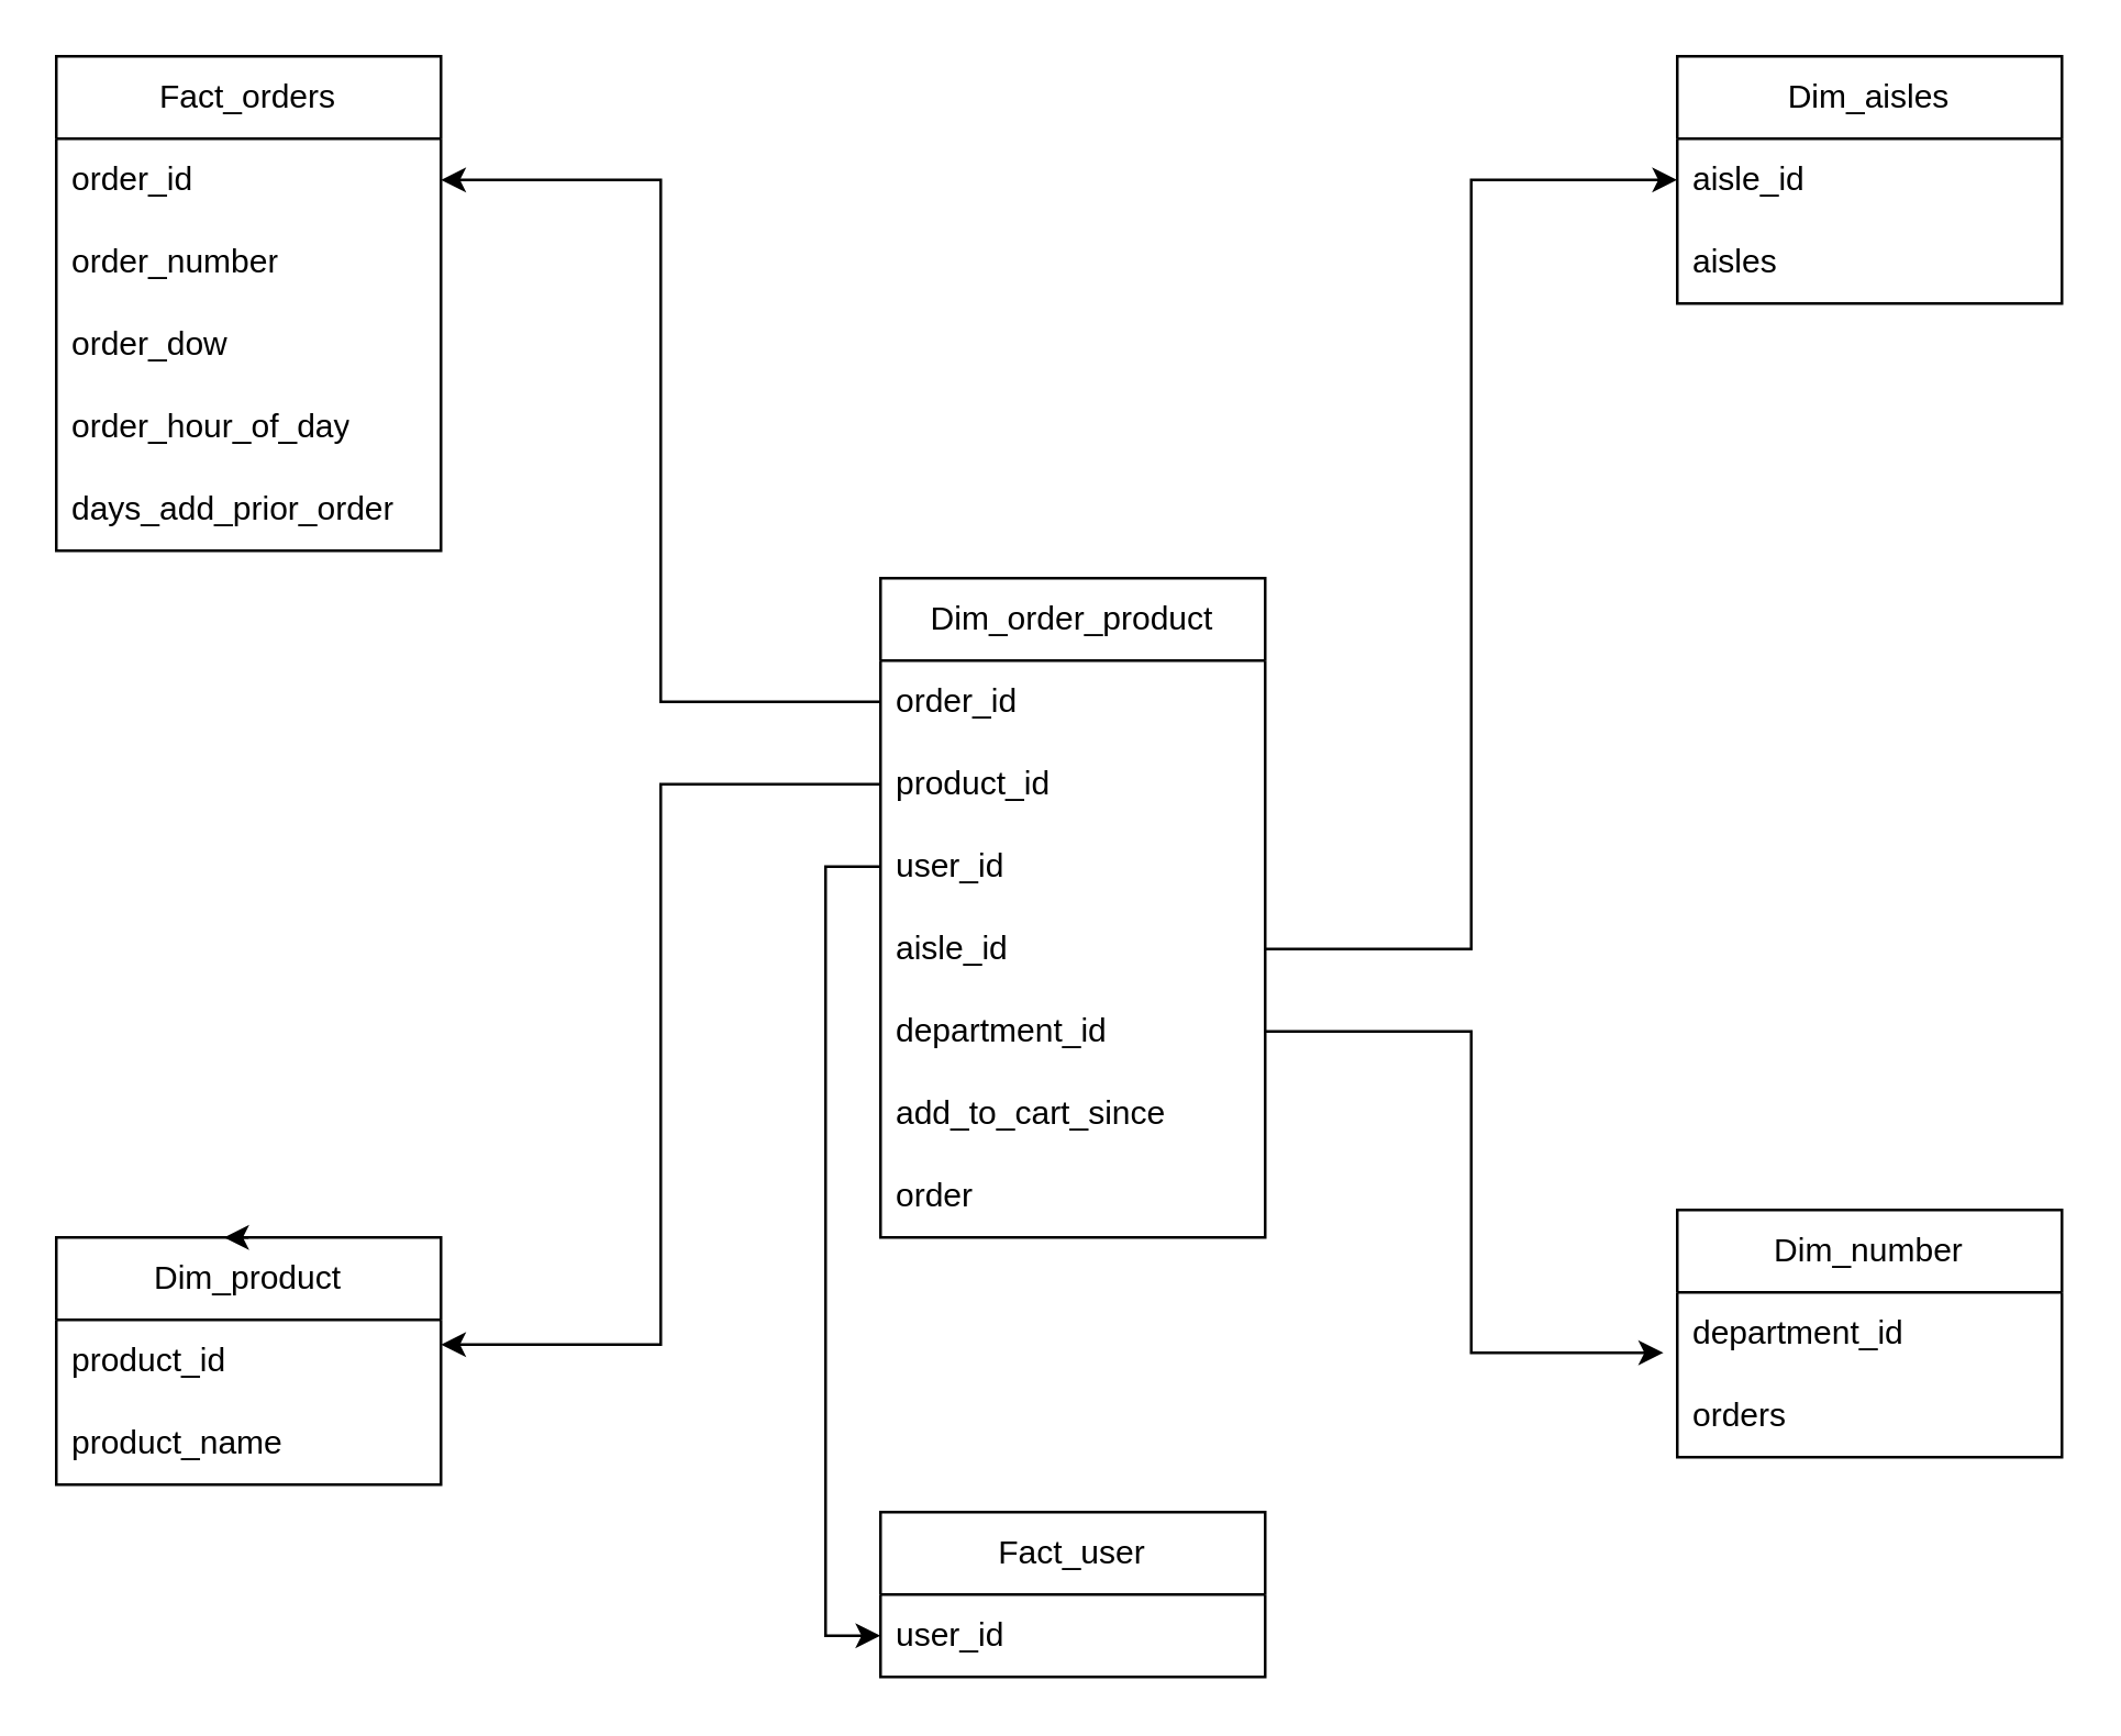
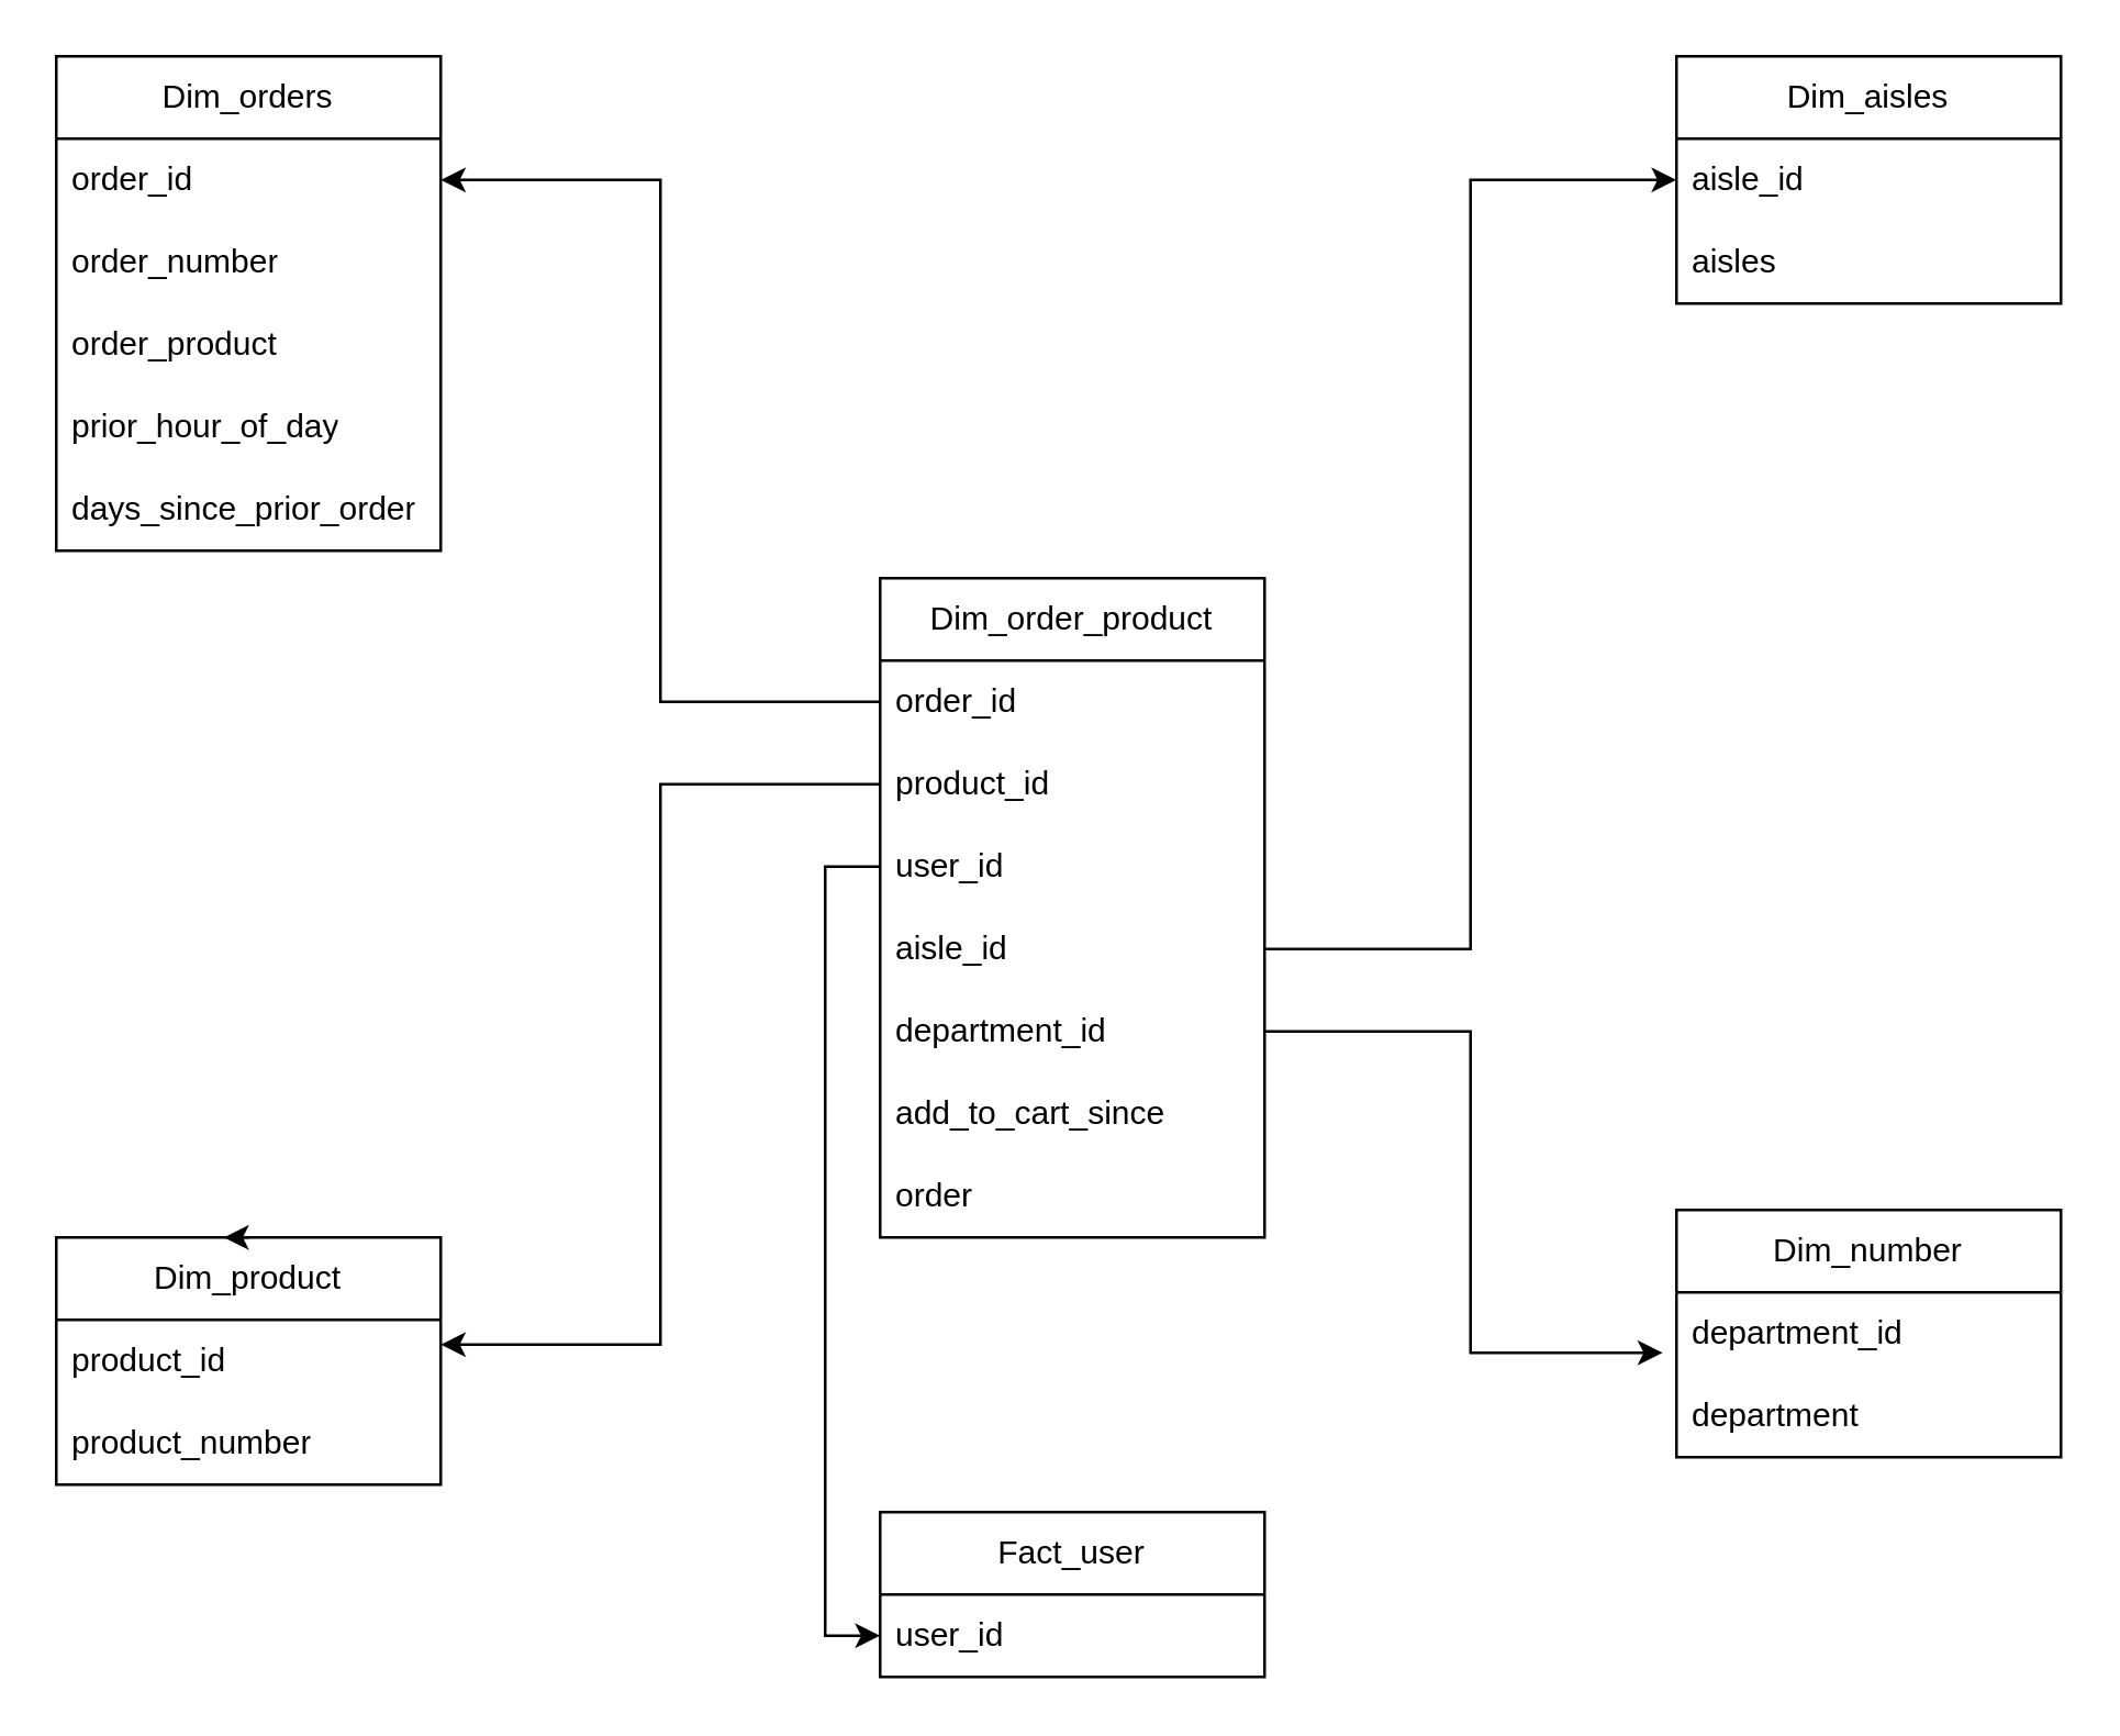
  <mxCell id="0" />
  <mxCell id="1" parent="0" />
  <mxCell id="2" value="Fact_user" style="swimlane;fontStyle=0;childLayout=stackLayout;horizontal=1;startSize=30;horizontalStack=0;resizeParent=1;resizeParentMax=0;resizeLast=0;collapsible=1;marginBottom=0;whiteSpace=wrap;html=1;" vertex="1" parent="1"><mxGeometry x="320" y="550" width="140" height="60" as="geometry" /></mxCell>
  <mxCell id="3" value="user_id" style="text;strokeColor=none;fillColor=none;align=left;verticalAlign=middle;spacingLeft=4;spacingRight=4;overflow=hidden;points=[[0,0.5],[1,0.5]];portConstraint=eastwest;rotatable=0;whiteSpace=wrap;html=1;" vertex="1" parent="2"><mxGeometry y="30" width="140" height="30" as="geometry" /></mxCell>
  <mxCell id="4" value="Dim_product" style="swimlane;fontStyle=0;childLayout=stackLayout;horizontal=1;startSize=30;horizontalStack=0;resizeParent=1;resizeParentMax=0;resizeLast=0;collapsible=1;marginBottom=0;whiteSpace=wrap;html=1;" vertex="1" parent="1"><mxGeometry x="20" y="450" width="140" height="90" as="geometry" /></mxCell>
  <mxCell id="5" value="product_id" style="text;strokeColor=none;fillColor=none;align=left;verticalAlign=middle;spacingLeft=4;spacingRight=4;overflow=hidden;points=[[0,0.5],[1,0.5]];portConstraint=eastwest;rotatable=0;whiteSpace=wrap;html=1;" vertex="1" parent="4"><mxGeometry y="30" width="140" height="30" as="geometry" /></mxCell>
- <mxCell id="6" value="product_name" style="text;strokeColor=none;fillColor=none;align=left;verticalAlign=middle;spacingLeft=4;spacingRight=4;overflow=hidden;points=[[0,0.5],[1,0.5]];portConstraint=eastwest;rotatable=0;whiteSpace=wrap;html=1;" vertex="1" parent="4"><mxGeometry y="60" width="140" height="30" as="geometry" /></mxCell>
+ <mxCell id="6" value="product_number" style="text;strokeColor=none;fillColor=none;align=left;verticalAlign=middle;spacingLeft=4;spacingRight=4;overflow=hidden;points=[[0,0.5],[1,0.5]];portConstraint=eastwest;rotatable=0;whiteSpace=wrap;html=1;" vertex="1" parent="4"><mxGeometry y="60" width="140" height="30" as="geometry" /></mxCell>
  <mxCell id="7" value="Dim_aisles" style="swimlane;fontStyle=0;childLayout=stackLayout;horizontal=1;startSize=30;horizontalStack=0;resizeParent=1;resizeParentMax=0;resizeLast=0;collapsible=1;marginBottom=0;whiteSpace=wrap;html=1;" vertex="1" parent="1"><mxGeometry x="610" y="20" width="140" height="90" as="geometry" /></mxCell>
  <mxCell id="8" value="aisle_id" style="text;strokeColor=none;fillColor=none;align=left;verticalAlign=middle;spacingLeft=4;spacingRight=4;overflow=hidden;points=[[0,0.5],[1,0.5]];portConstraint=eastwest;rotatable=0;whiteSpace=wrap;html=1;" vertex="1" parent="7"><mxGeometry y="30" width="140" height="30" as="geometry" /></mxCell>
  <mxCell id="9" value="aisles" style="text;strokeColor=none;fillColor=none;align=left;verticalAlign=middle;spacingLeft=4;spacingRight=4;overflow=hidden;points=[[0,0.5],[1,0.5]];portConstraint=eastwest;rotatable=0;whiteSpace=wrap;html=1;" vertex="1" parent="7"><mxGeometry y="60" width="140" height="30" as="geometry" /></mxCell>
  <mxCell id="10" value="Dim_number" style="swimlane;fontStyle=0;childLayout=stackLayout;horizontal=1;startSize=30;horizontalStack=0;resizeParent=1;resizeParentMax=0;resizeLast=0;collapsible=1;marginBottom=0;whiteSpace=wrap;html=1;" vertex="1" parent="1"><mxGeometry x="610" y="440" width="140" height="90" as="geometry" /></mxCell>
  <mxCell id="11" value="department_id" style="text;strokeColor=none;fillColor=none;align=left;verticalAlign=middle;spacingLeft=4;spacingRight=4;overflow=hidden;points=[[0,0.5],[1,0.5]];portConstraint=eastwest;rotatable=0;whiteSpace=wrap;html=1;" vertex="1" parent="10"><mxGeometry y="30" width="140" height="30" as="geometry" /></mxCell>
- <mxCell id="12" value="orders" style="text;strokeColor=none;fillColor=none;align=left;verticalAlign=middle;spacingLeft=4;spacingRight=4;overflow=hidden;points=[[0,0.5],[1,0.5]];portConstraint=eastwest;rotatable=0;whiteSpace=wrap;html=1;" vertex="1" parent="10"><mxGeometry y="60" width="140" height="30" as="geometry" /></mxCell>
- <mxCell id="13" value="Fact_orders" style="swimlane;fontStyle=0;childLayout=stackLayout;horizontal=1;startSize=30;horizontalStack=0;resizeParent=1;resizeParentMax=0;resizeLast=0;collapsible=1;marginBottom=0;whiteSpace=wrap;html=1;" vertex="1" parent="1"><mxGeometry x="20" y="20" width="140" height="180" as="geometry" /></mxCell>
+ <mxCell id="12" value="department" style="text;strokeColor=none;fillColor=none;align=left;verticalAlign=middle;spacingLeft=4;spacingRight=4;overflow=hidden;points=[[0,0.5],[1,0.5]];portConstraint=eastwest;rotatable=0;whiteSpace=wrap;html=1;" vertex="1" parent="10"><mxGeometry y="60" width="140" height="30" as="geometry" /></mxCell>
+ <mxCell id="13" value="Dim_orders" style="swimlane;fontStyle=0;childLayout=stackLayout;horizontal=1;startSize=30;horizontalStack=0;resizeParent=1;resizeParentMax=0;resizeLast=0;collapsible=1;marginBottom=0;whiteSpace=wrap;html=1;" vertex="1" parent="1"><mxGeometry x="20" y="20" width="140" height="180" as="geometry" /></mxCell>
  <mxCell id="14" value="order_id" style="text;strokeColor=none;fillColor=none;align=left;verticalAlign=middle;spacingLeft=4;spacingRight=4;overflow=hidden;points=[[0,0.5],[1,0.5]];portConstraint=eastwest;rotatable=0;whiteSpace=wrap;html=1;" vertex="1" parent="13"><mxGeometry y="30" width="140" height="30" as="geometry" /></mxCell>
  <mxCell id="15" value="order_number" style="text;strokeColor=none;fillColor=none;align=left;verticalAlign=middle;spacingLeft=4;spacingRight=4;overflow=hidden;points=[[0,0.5],[1,0.5]];portConstraint=eastwest;rotatable=0;whiteSpace=wrap;html=1;" vertex="1" parent="13"><mxGeometry y="60" width="140" height="30" as="geometry" /></mxCell>
- <mxCell id="16" value="order_dow" style="text;strokeColor=none;fillColor=none;align=left;verticalAlign=middle;spacingLeft=4;spacingRight=4;overflow=hidden;points=[[0,0.5],[1,0.5]];portConstraint=eastwest;rotatable=0;whiteSpace=wrap;html=1;" vertex="1" parent="13"><mxGeometry y="90" width="140" height="30" as="geometry" /></mxCell>
- <mxCell id="17" value="order_hour_of_day" style="text;strokeColor=none;fillColor=none;align=left;verticalAlign=middle;spacingLeft=4;spacingRight=4;overflow=hidden;points=[[0,0.5],[1,0.5]];portConstraint=eastwest;rotatable=0;whiteSpace=wrap;html=1;" vertex="1" parent="13"><mxGeometry y="120" width="140" height="30" as="geometry" /></mxCell>
- <mxCell id="18" value="&lt;meta charset=&quot;utf-8&quot;&gt;days_add_prior_order" style="text;strokeColor=none;fillColor=none;align=left;verticalAlign=middle;spacingLeft=4;spacingRight=4;overflow=hidden;points=[[0,0.5],[1,0.5]];portConstraint=eastwest;rotatable=0;whiteSpace=wrap;html=1;" vertex="1" parent="13"><mxGeometry y="150" width="140" height="30" as="geometry" /></mxCell>
+ <mxCell id="16" value="order_product" style="text;strokeColor=none;fillColor=none;align=left;verticalAlign=middle;spacingLeft=4;spacingRight=4;overflow=hidden;points=[[0,0.5],[1,0.5]];portConstraint=eastwest;rotatable=0;whiteSpace=wrap;html=1;" vertex="1" parent="13"><mxGeometry y="90" width="140" height="30" as="geometry" /></mxCell>
+ <mxCell id="17" value="prior_hour_of_day" style="text;strokeColor=none;fillColor=none;align=left;verticalAlign=middle;spacingLeft=4;spacingRight=4;overflow=hidden;points=[[0,0.5],[1,0.5]];portConstraint=eastwest;rotatable=0;whiteSpace=wrap;html=1;" vertex="1" parent="13"><mxGeometry y="120" width="140" height="30" as="geometry" /></mxCell>
+ <mxCell id="18" value="&lt;meta charset=&quot;utf-8&quot;&gt;days_since_prior_order" style="text;strokeColor=none;fillColor=none;align=left;verticalAlign=middle;spacingLeft=4;spacingRight=4;overflow=hidden;points=[[0,0.5],[1,0.5]];portConstraint=eastwest;rotatable=0;whiteSpace=wrap;html=1;" vertex="1" parent="13"><mxGeometry y="150" width="140" height="30" as="geometry" /></mxCell>
  <mxCell id="19" value="Dim_order_product" style="swimlane;fontStyle=0;childLayout=stackLayout;horizontal=1;startSize=30;horizontalStack=0;resizeParent=1;resizeParentMax=0;resizeLast=0;collapsible=1;marginBottom=0;whiteSpace=wrap;html=1;" vertex="1" parent="1"><mxGeometry x="320" y="210" width="140" height="240" as="geometry" /></mxCell>
  <mxCell id="20" value="order_id" style="text;strokeColor=none;fillColor=none;align=left;verticalAlign=middle;spacingLeft=4;spacingRight=4;overflow=hidden;points=[[0,0.5],[1,0.5]];portConstraint=eastwest;rotatable=0;whiteSpace=wrap;html=1;" vertex="1" parent="19"><mxGeometry y="30" width="140" height="30" as="geometry" /></mxCell>
  <mxCell id="21" value="product_id" style="text;strokeColor=none;fillColor=none;align=left;verticalAlign=middle;spacingLeft=4;spacingRight=4;overflow=hidden;points=[[0,0.5],[1,0.5]];portConstraint=eastwest;rotatable=0;whiteSpace=wrap;html=1;" vertex="1" parent="19"><mxGeometry y="60" width="140" height="30" as="geometry" /></mxCell>
  <mxCell id="22" value="user_id" style="text;strokeColor=none;fillColor=none;align=left;verticalAlign=middle;spacingLeft=4;spacingRight=4;overflow=hidden;points=[[0,0.5],[1,0.5]];portConstraint=eastwest;rotatable=0;whiteSpace=wrap;html=1;" vertex="1" parent="19"><mxGeometry y="90" width="140" height="30" as="geometry" /></mxCell>
  <mxCell id="23" value="aisle_id" style="text;strokeColor=none;fillColor=none;align=left;verticalAlign=middle;spacingLeft=4;spacingRight=4;overflow=hidden;points=[[0,0.5],[1,0.5]];portConstraint=eastwest;rotatable=0;whiteSpace=wrap;html=1;" vertex="1" parent="19"><mxGeometry y="120" width="140" height="30" as="geometry" /></mxCell>
  <mxCell id="24" value="department_id" style="text;strokeColor=none;fillColor=none;align=left;verticalAlign=middle;spacingLeft=4;spacingRight=4;overflow=hidden;points=[[0,0.5],[1,0.5]];portConstraint=eastwest;rotatable=0;whiteSpace=wrap;html=1;" vertex="1" parent="19"><mxGeometry y="150" width="140" height="30" as="geometry" /></mxCell>
  <mxCell id="25" value="&lt;meta charset=&quot;utf-8&quot;&gt;add_to_cart_since" style="text;strokeColor=none;fillColor=none;align=left;verticalAlign=middle;spacingLeft=4;spacingRight=4;overflow=hidden;points=[[0,0.5],[1,0.5]];portConstraint=eastwest;rotatable=0;whiteSpace=wrap;html=1;" vertex="1" parent="19"><mxGeometry y="180" width="140" height="30" as="geometry" /></mxCell>
  <mxCell id="26" value="&lt;meta charset=&quot;utf-8&quot;&gt;order" style="text;strokeColor=none;fillColor=none;align=left;verticalAlign=middle;spacingLeft=4;spacingRight=4;overflow=hidden;points=[[0,0.5],[1,0.5]];portConstraint=eastwest;rotatable=0;whiteSpace=wrap;html=1;" vertex="1" parent="19"><mxGeometry y="210" width="140" height="30" as="geometry" /></mxCell>
  <mxCell id="27" style="edgeStyle=orthogonalEdgeStyle;rounded=0;orthogonalLoop=1;jettySize=auto;html=1;entryX=1;entryY=0.5;entryDx=0;entryDy=0;" edge="1" parent="1" source="20" target="14"><mxGeometry relative="1" as="geometry" /></mxCell>
  <mxCell id="28" style="edgeStyle=orthogonalEdgeStyle;rounded=0;orthogonalLoop=1;jettySize=auto;html=1;entryX=1;entryY=0.3;entryDx=0;entryDy=0;entryPerimeter=0;" edge="1" parent="1" source="21" target="5"><mxGeometry relative="1" as="geometry" /></mxCell>
  <mxCell id="29" style="edgeStyle=orthogonalEdgeStyle;rounded=0;orthogonalLoop=1;jettySize=auto;html=1;entryX=0;entryY=0.5;entryDx=0;entryDy=0;" edge="1" parent="1" source="22" target="3"><mxGeometry relative="1" as="geometry" /></mxCell>
  <mxCell id="30" style="edgeStyle=orthogonalEdgeStyle;rounded=0;orthogonalLoop=1;jettySize=auto;html=1;entryX=0;entryY=0.5;entryDx=0;entryDy=0;" edge="1" parent="1" source="23" target="8"><mxGeometry relative="1" as="geometry" /></mxCell>
  <mxCell id="31" style="edgeStyle=orthogonalEdgeStyle;rounded=0;orthogonalLoop=1;jettySize=auto;html=1;entryX=-0.036;entryY=0.733;entryDx=0;entryDy=0;entryPerimeter=0;" edge="1" parent="1" source="24" target="11"><mxGeometry relative="1" as="geometry" /></mxCell>
  <mxCell id="32" style="edgeStyle=orthogonalEdgeStyle;rounded=0;orthogonalLoop=1;jettySize=auto;html=1;exitX=0.5;exitY=0;exitDx=0;exitDy=0;entryX=0.436;entryY=0.011;entryDx=0;entryDy=0;entryPerimeter=0;" edge="1" parent="1" source="4" target="4"><mxGeometry relative="1" as="geometry" /></mxCell>
